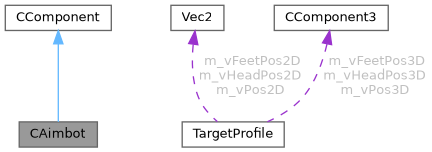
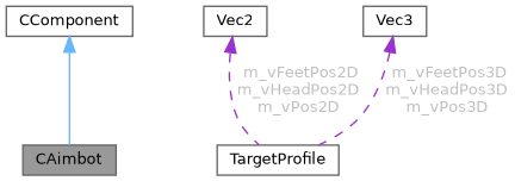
  digraph {
    node [color=gray40 fillcolor=white fontname=Helvetica fontsize=10 shape=box style=filled]
    edge [color=darkorchid3 dir=back fontname=Helvetica fontsize=10 labelfontname=Helvetica labelfontsize=10 style=dashed fontcolor=grey]
    n1 [fillcolor=grey60 fontcolor=black height=0.2 label=CAimbot width=0.4]
    n2 [height=0.2 label=CComponent width=0.4]
    n3 [height=0.2 label=TargetProfile width=0.4]
    n4 [height=0.2 label=Vec2 width=0.4]
-   n5 [height=0.2 label=CComponent3 width=0.4]
+   n5 [height=0.2 label=Vec3 width=0.4]
    n2 -> n1 [color=steelblue1 style=solid fontcolor=""]
    n4 -> n3 [label=" m_vFeetPos2D\nm_vHeadPos2D\nm_vPos2D"]
    n5 -> n3 [label=" m_vFeetPos3D\nm_vHeadPos3D\nm_vPos3D"]
  }
